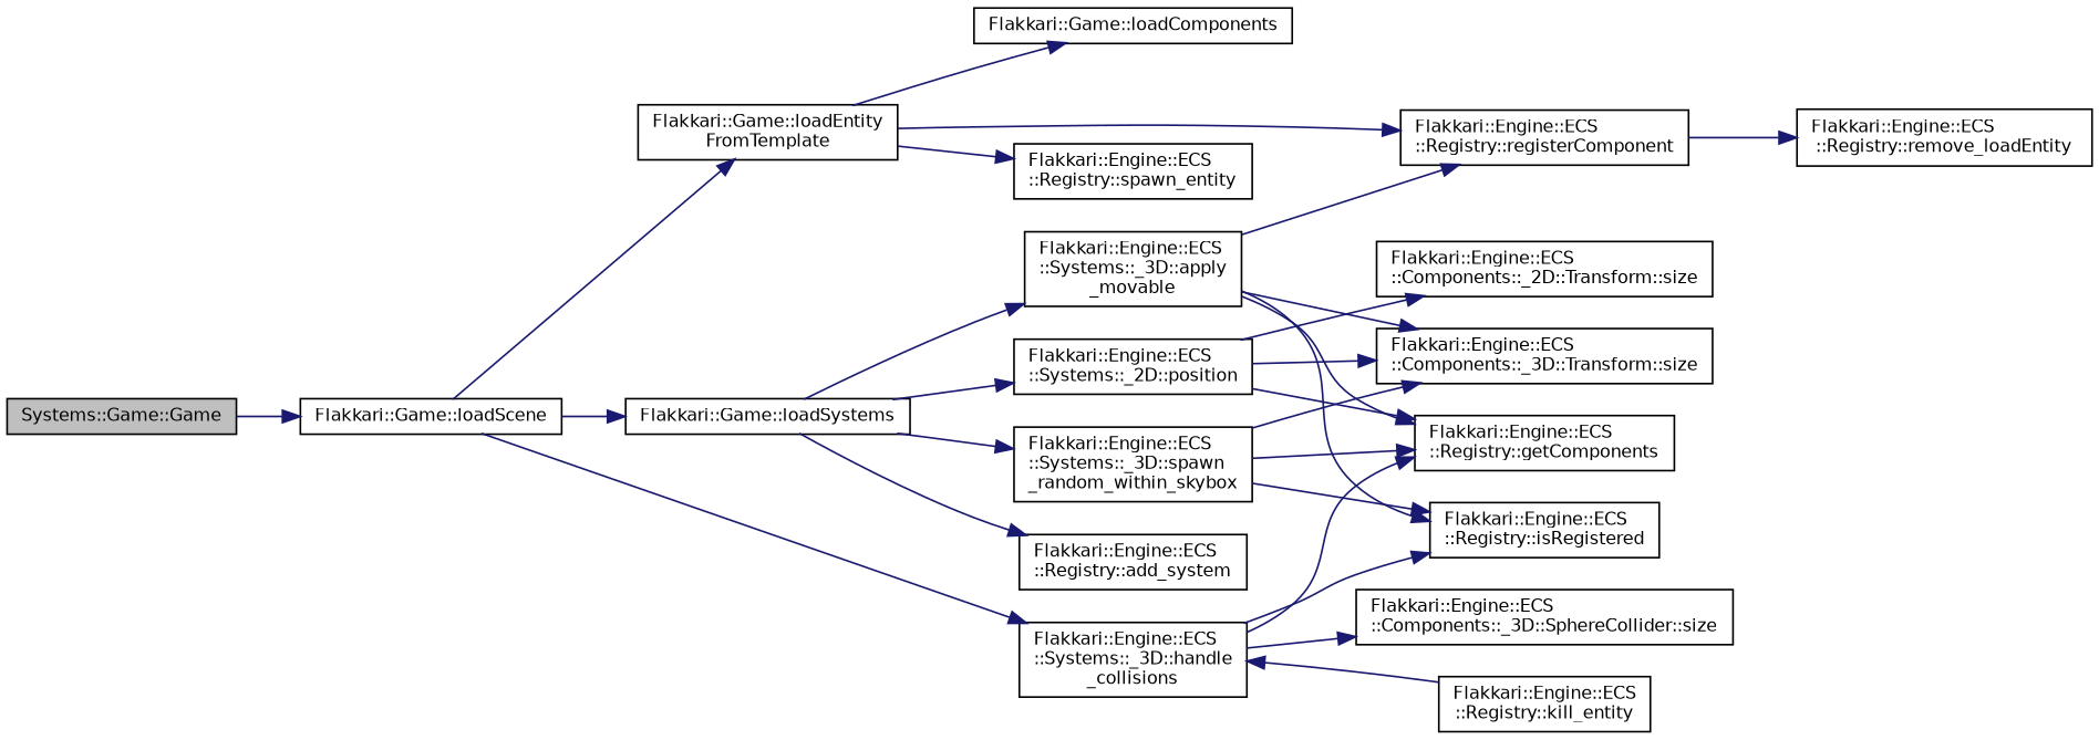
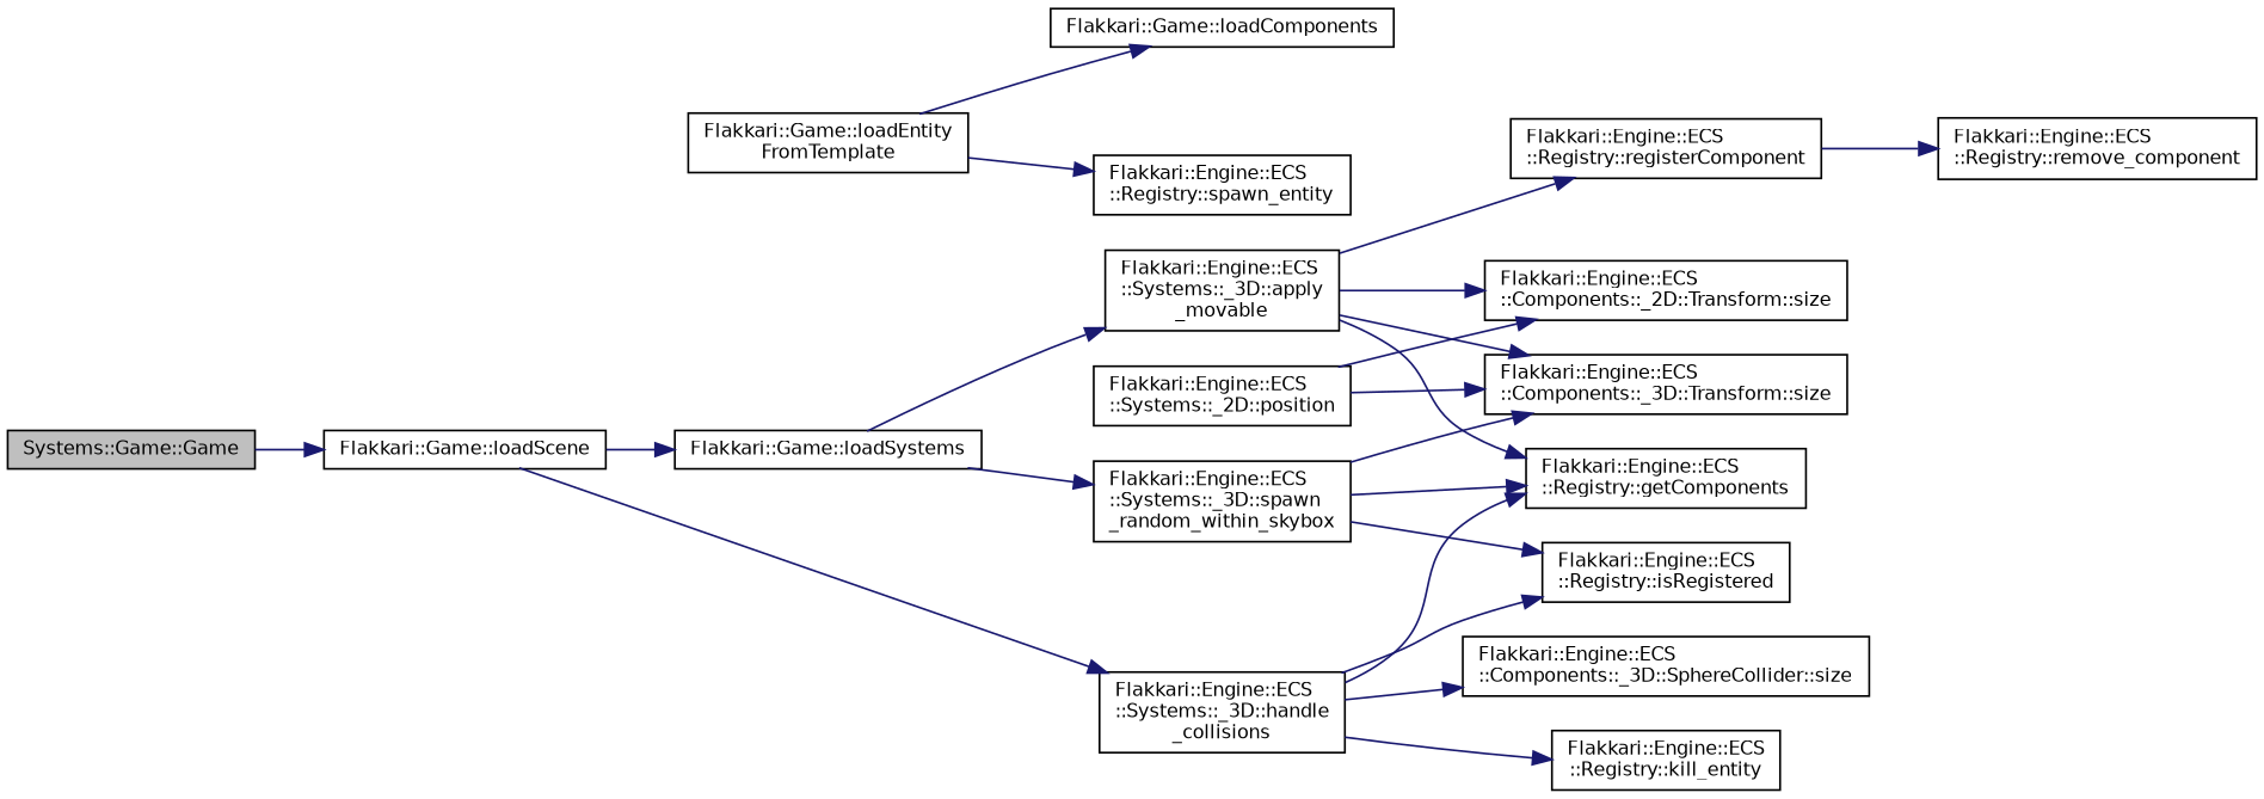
  digraph {
    rankdir=LR
    node [color=black fillcolor=white fontname=Helvetica fontsize=10 shape=record style=filled]
    edge [color=midnightblue fontname=Helvetica fontsize=10 labelfontname=Helvetica labelfontsize=10 style=solid]
    n1 [fillcolor=grey75 fontcolor=black height=0.2 label="Systems::Game::Game" width=0.4]
    n2 [height=0.2 label="Flakkari::Game::loadScene" width=0.4]
    n3 [height=0.2 label="Flakkari::Game::loadEntity\lFromTemplate" width=0.4]
    n4 [height=0.2 label="Flakkari::Game::loadSystems" width=0.4]
    n5 [height=0.2 label="Flakkari::Engine::ECS\l::Systems::_3D::handle\l_collisions" width=0.4]
    n6 [height=0.2 label="Flakkari::Game::loadComponents" width=0.4]
    n7 [height=0.2 label="Flakkari::Engine::ECS\l::Registry::registerComponent" width=0.4]
    n8 [height=0.2 label="Flakkari::Engine::ECS\l::Registry::spawn_entity" width=0.4]
-   n9 [height=0.2 label="Flakkari::Engine::ECS\l::Registry::add_system" width=0.4]
    n10 [height=0.2 label="Flakkari::Engine::ECS\l::Systems::_3D::apply\l_movable" width=0.4]
    n11 [height=0.2 label="Flakkari::Engine::ECS\l::Systems::_2D::position" width=0.4]
    n12 [height=0.2 label="Flakkari::Engine::ECS\l::Systems::_3D::spawn\l_random_within_skybox" width=0.4]
-   n13 [height=0.2 label="Flakkari::Engine::ECS\l::Registry::remove_loadEntity" width=0.4]
+   n13 [height=0.2 label="Flakkari::Engine::ECS\l::Registry::remove_component" width=0.4]
    n14 [height=0.2 label="Flakkari::Engine::ECS\l::Registry::getComponents" width=0.4]
    n15 [height=0.2 label="Flakkari::Engine::ECS\l::Registry::isRegistered" width=0.4]
    n16 [height=0.2 label="Flakkari::Engine::ECS\l::Components::_3D::Transform::size" width=0.4]
    n17 [height=0.2 label="Flakkari::Engine::ECS\l::Registry::kill_entity" width=0.4]
    n18 [height=0.2 label="Flakkari::Engine::ECS\l::Components::_3D::SphereCollider::size" width=0.4]
    n19 [height=0.2 label="Flakkari::Engine::ECS\l::Components::_2D::Transform::size" width=0.4]
    n1 -> n2
-   n2 -> n3
    n2 -> n4
    n2 -> n5
    n3 -> n6
-   n3 -> n7
    n3 -> n8
-   n4 -> n9
    n4 -> n10
-   n4 -> n11
    n4 -> n12
    n5 -> n14
    n5 -> n15
-   n17 -> n5
+   n5 -> n17
    n5 -> n18
    n7 -> n13
    n10 -> n7
    n10 -> n14
-   n10 -> n15
+   n10 -> n19
    n10 -> n16
-   n11 -> n14
    n11 -> n16
    n11 -> n19
    n12 -> n14
    n12 -> n15
    n12 -> n16
  }
